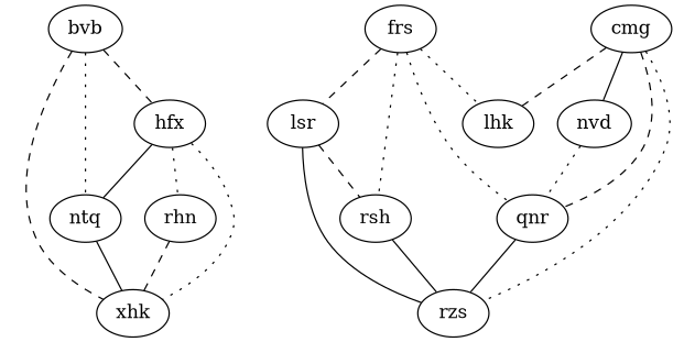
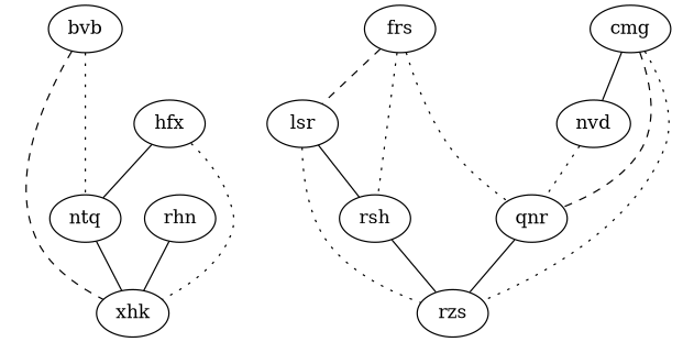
  graph {
    edge [style=dotted]
    rhn
    xhk
    ntq
    bvb
    hfx
-   lhk
    nvd
    lsr
    qnr
    rsh
    rzs
    frs
    cmg
    subgraph sub_1 {
      rhn
      xhk
      ntq
      bvb
      hfx
    }
    subgraph sub_2 {
-     lhk
      nvd
      lsr
      qnr
      rsh
      rzs
      frs
      cmg
    }
-   rhn -- xhk [style=dashed]
+   rhn -- xhk [style=solid]
    ntq -- xhk [style=solid]
    bvb -- xhk [style=dashed]
    bvb -- ntq
-   bvb -- hfx [style=dashed]
-   hfx -- rhn
    hfx -- xhk
    hfx -- ntq [style=solid]
    nvd -- qnr
-   lsr -- rsh [style=dashed]
-   lsr -- rzs [style=solid]
+   lsr -- rsh [style=solid]
+   lsr -- rzs
    qnr -- rzs [style=solid]
    rsh -- rzs [style=solid]
-   frs -- lhk
    frs -- lsr [style=dashed]
    frs -- qnr
    frs -- rsh
-   cmg -- lhk [style=dashed]
    cmg -- nvd [style=solid]
    cmg -- qnr [style=dashed]
    cmg -- rzs
  }
